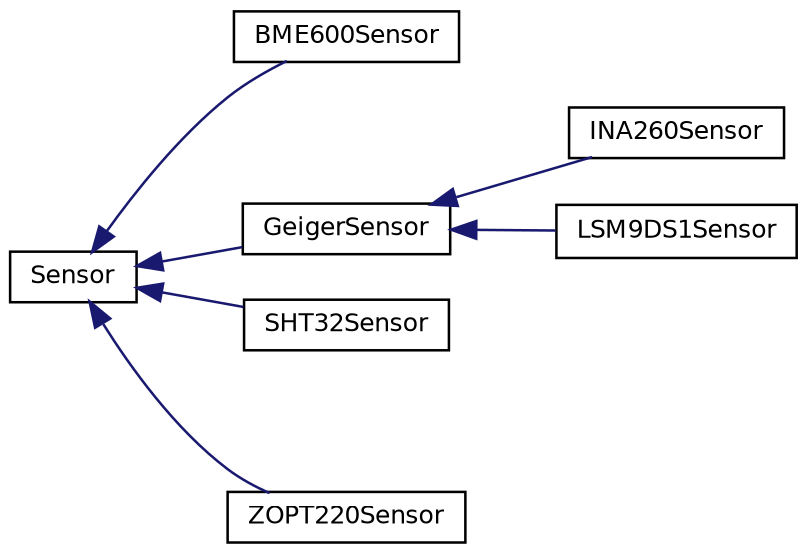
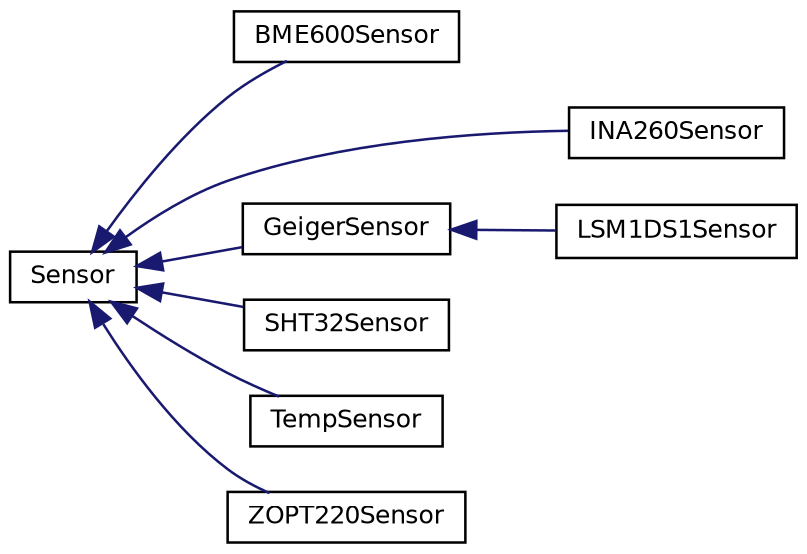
  digraph {
    rankdir=LR
    node [color=black fontname=Helvetica fontsize=10 shape=record]
    edge [color=midnightblue dir=back fontname=Helvetica fontsize=10 labelfontname=Helvetica labelfontsize=10 style=solid]
    n1 [height=0.2 label=Sensor width=0.4]
    n2 [height=0.2 label=BME600Sensor width=0.4]
    n3 [height=0.2 label=GeigerSensor width=0.4]
    n4 [height=0.2 label=INA260Sensor width=0.4]
    n5 [height=0.2 label=SHT32Sensor width=0.4]
+   n6 [height=0.2 label=TempSensor width=0.4]
    n7 [height=0.2 label=ZOPT220Sensor width=0.4]
-   n8 [height=0.2 label=LSM9DS1Sensor width=0.4]
+   n8 [height=0.2 label=LSM1DS1Sensor width=0.4]
    n1 -> n2
    n1 -> n3
-   n3 -> n4
+   n1 -> n4
    n1 -> n5
+   n1 -> n6
    n1 -> n7
    n3 -> n8
  }
